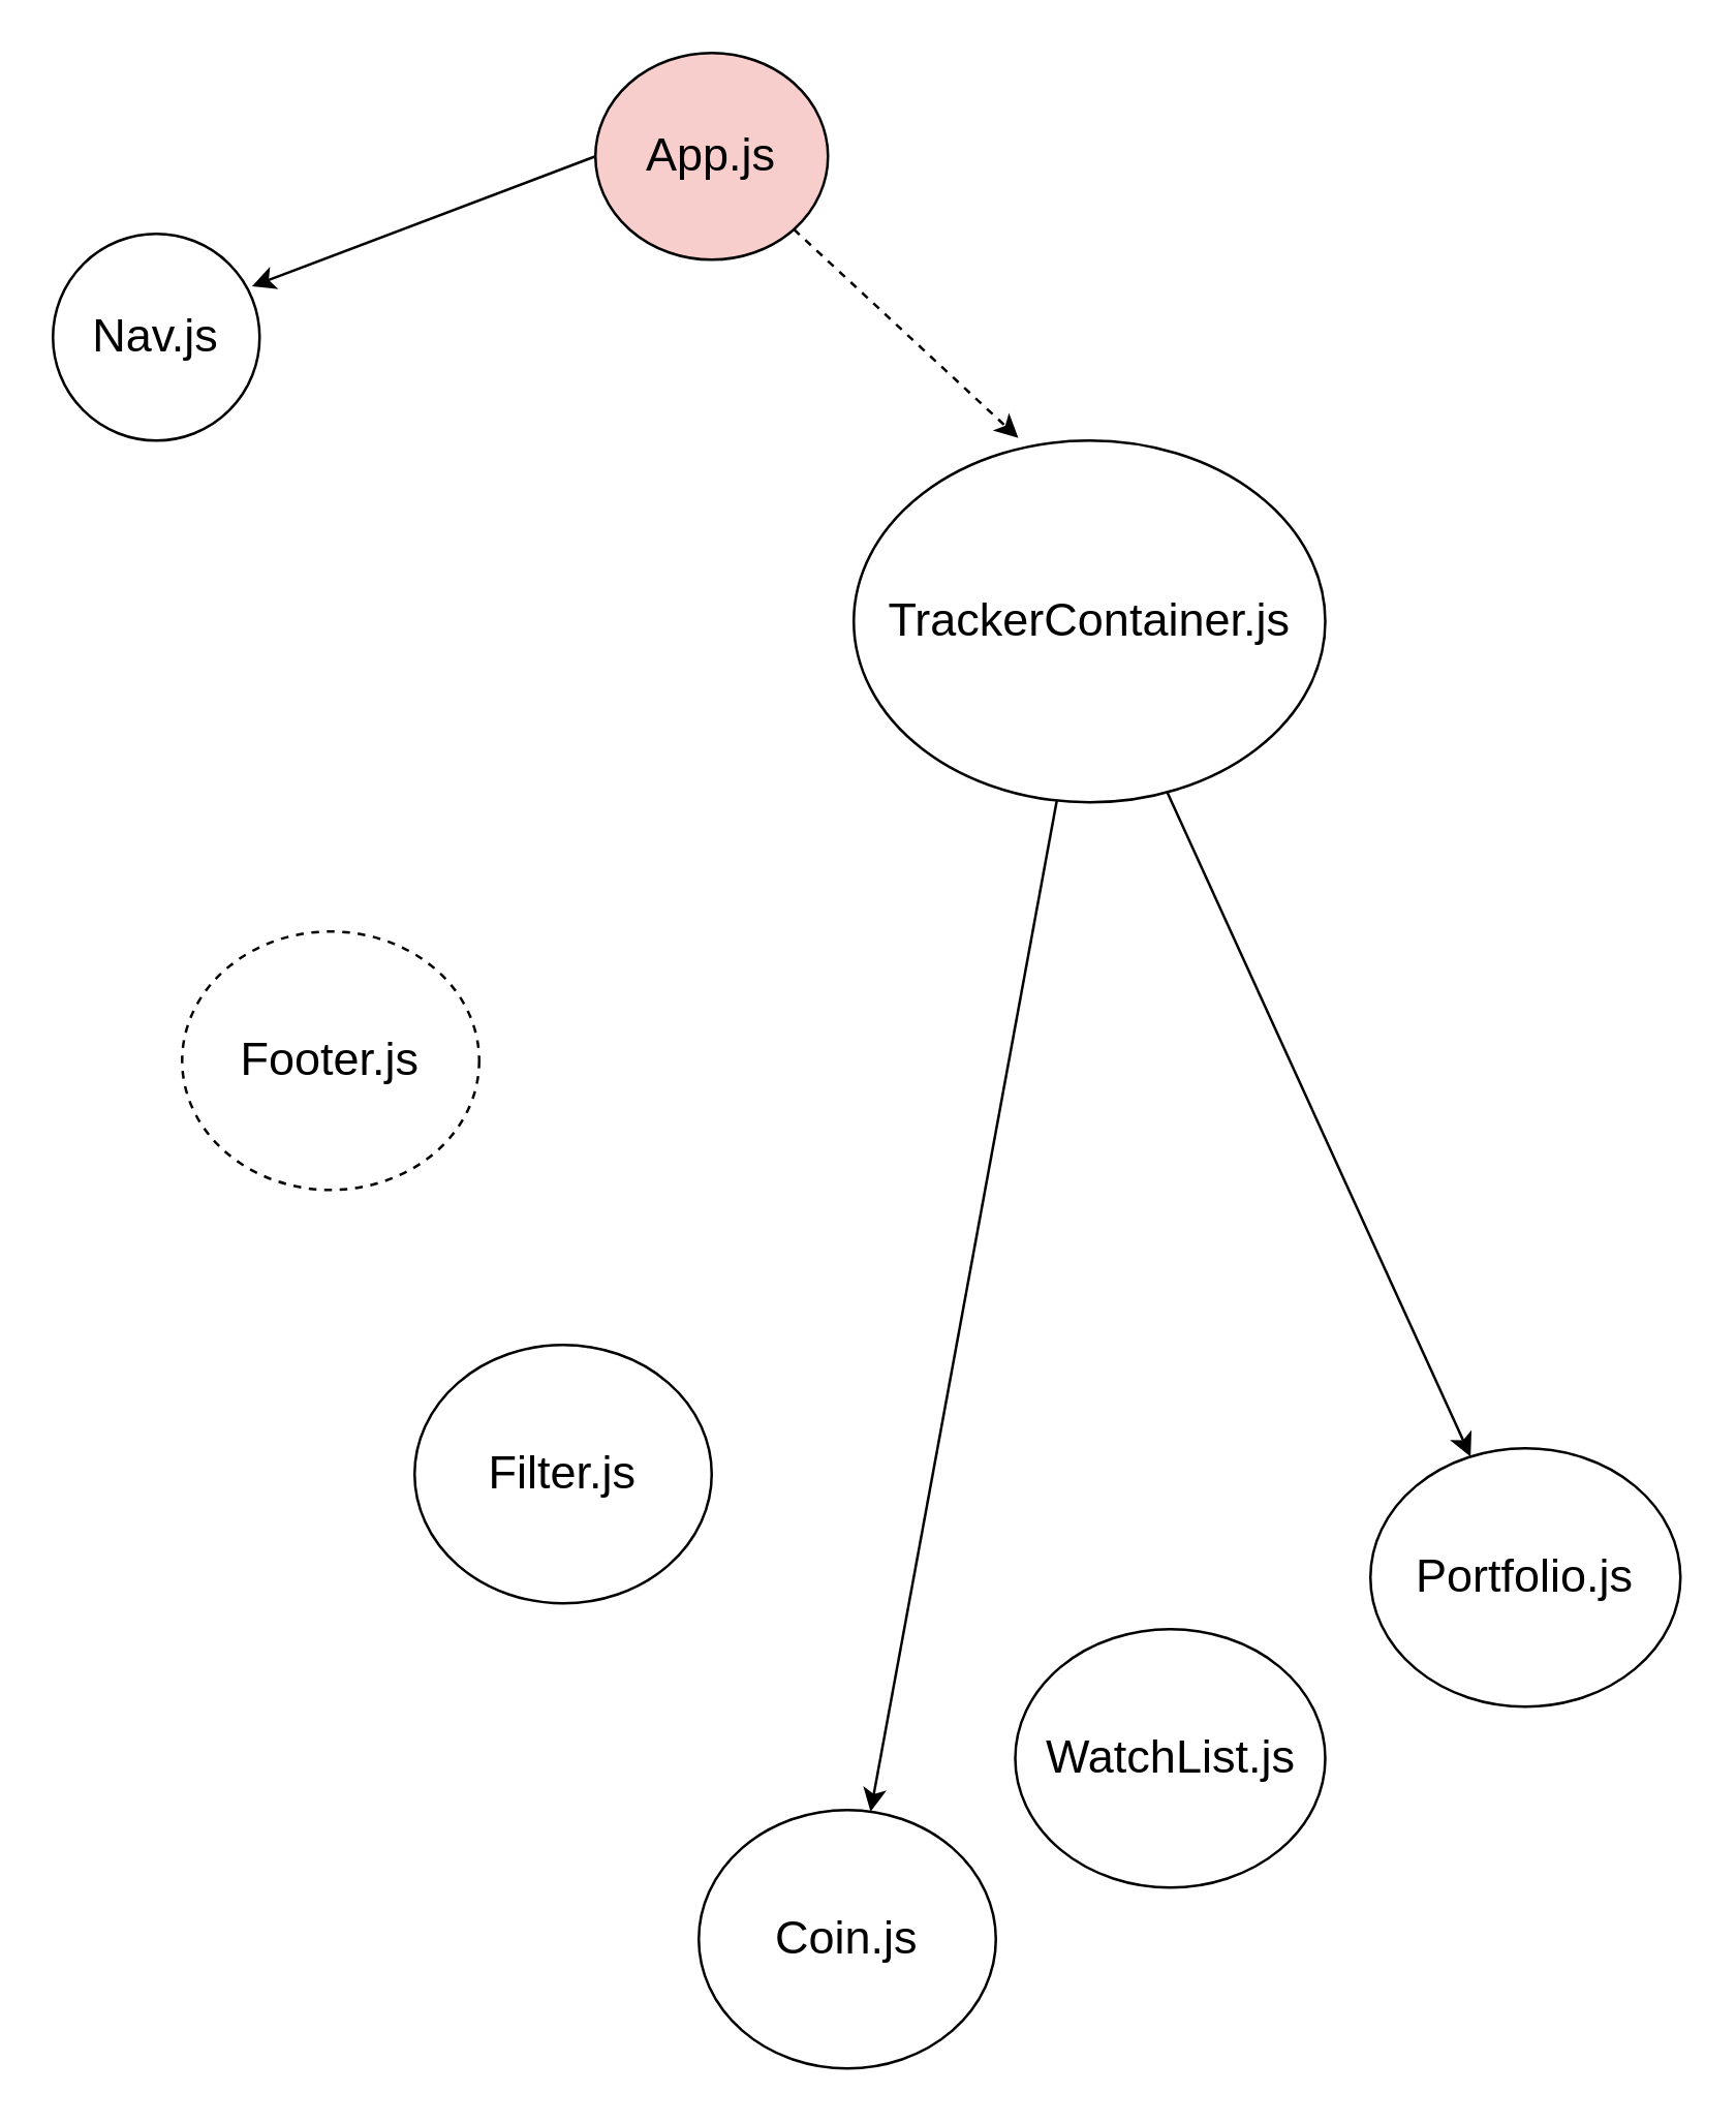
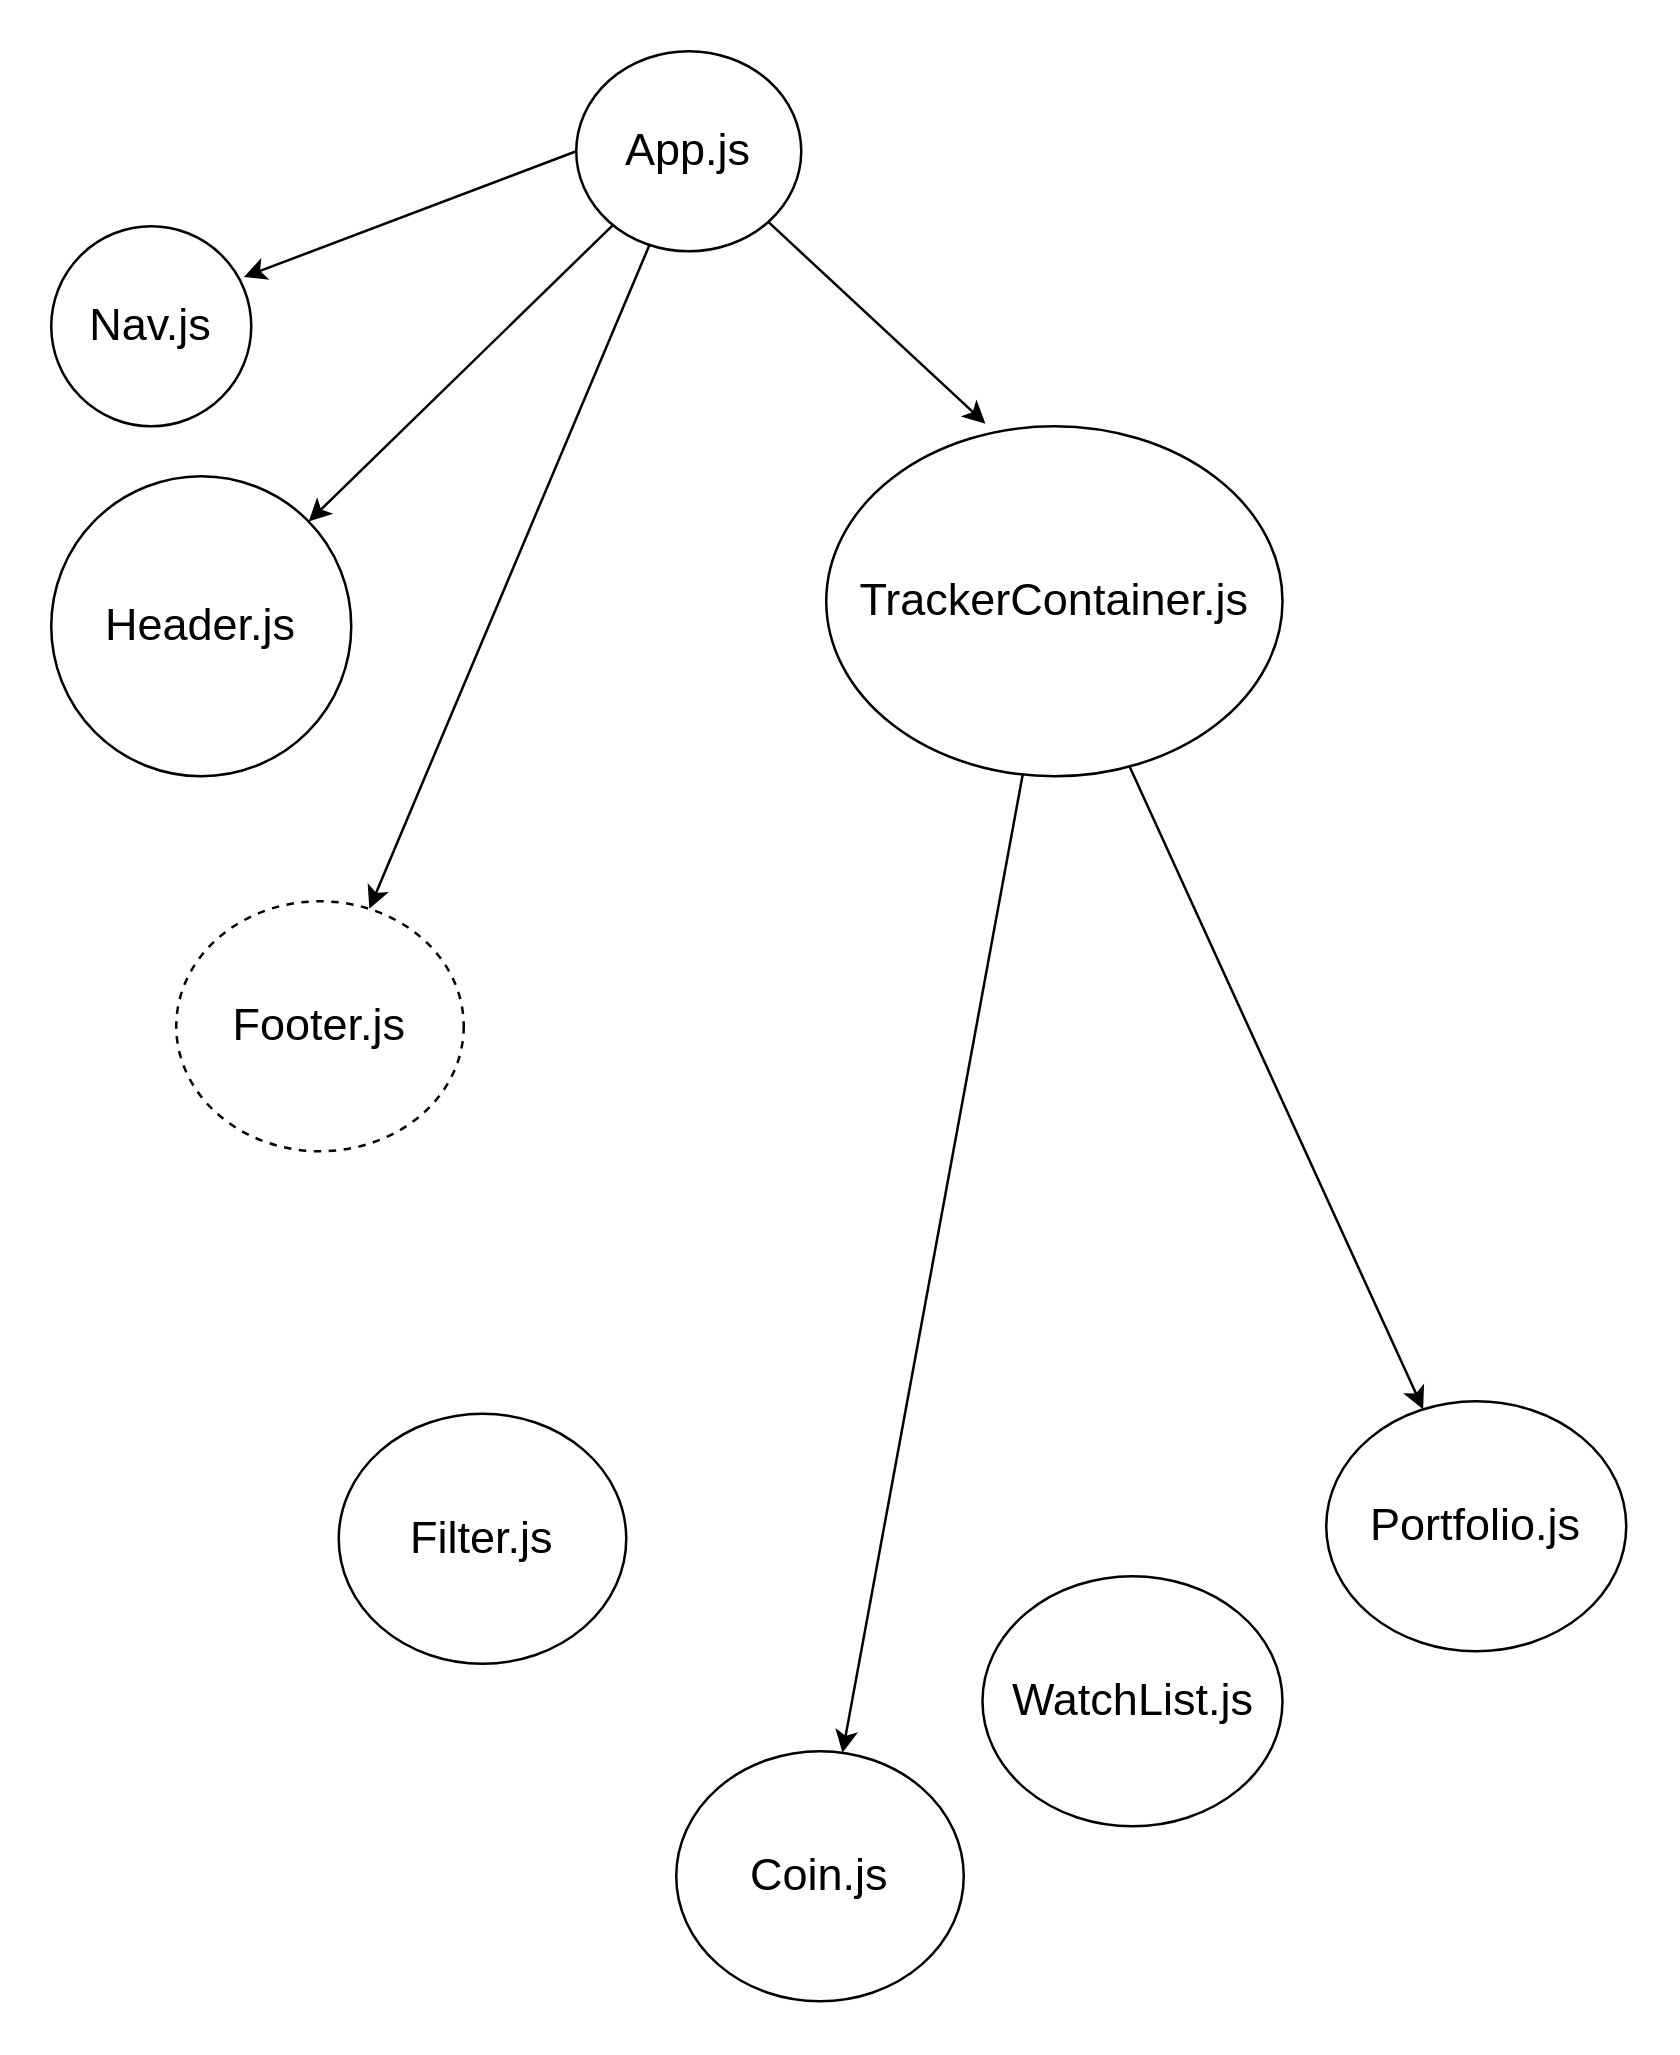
  <mxCell id="0" />
  <mxCell id="1" parent="0" />
- <mxCell id="4" value="&lt;font style=&quot;font-size: 18px&quot;&gt;App.js&lt;/font&gt;" style="ellipse;whiteSpace=wrap;html=1;fillColor=#f8cecc;" parent="1" vertex="1"><mxGeometry x="230" y="20" width="90" height="80" as="geometry" /></mxCell>
+ <mxCell id="2" value="" style="edgeStyle=none;html=1;" parent="1" source="4" target="5" edge="1"><mxGeometry relative="1" as="geometry" /></mxCell>
+ <mxCell id="3" value="" style="edgeStyle=none;html=1;" parent="1" source="4" target="13" edge="1"><mxGeometry relative="1" as="geometry" /></mxCell>
+ <mxCell id="4" value="&lt;font style=&quot;font-size: 18px&quot;&gt;App.js&lt;/font&gt;" style="ellipse;whiteSpace=wrap;html=1;" parent="1" vertex="1"><mxGeometry x="230" y="20" width="90" height="80" as="geometry" /></mxCell>
+ <mxCell id="5" value="&lt;font style=&quot;font-size: 18px&quot;&gt;Header.js&lt;/font&gt;" style="ellipse;whiteSpace=wrap;html=1;" parent="1" vertex="1"><mxGeometry x="20" y="190" width="120" height="120" as="geometry" /></mxCell>
  <mxCell id="6" value="" style="edgeStyle=none;html=1;" parent="1" source="8" target="12" edge="1"><mxGeometry relative="1" as="geometry" /></mxCell>
  <mxCell id="7" value="" style="edgeStyle=none;html=1;fontSize=18;" edge="1" parent="1" source="8" target="14"><mxGeometry relative="1" as="geometry" /></mxCell>
  <mxCell id="8" value="&lt;font style=&quot;font-size: 18px&quot;&gt;TrackerContainer.js&lt;/font&gt;" style="ellipse;whiteSpace=wrap;html=1;" parent="1" vertex="1"><mxGeometry x="330" y="170" width="182.5" height="140" as="geometry" /></mxCell>
  <mxCell id="9" value="&lt;font style=&quot;font-size: 18px&quot;&gt;WatchList.js&lt;/font&gt;" style="ellipse;whiteSpace=wrap;html=1;" parent="1" vertex="1"><mxGeometry x="392.5" y="630" width="120" height="100" as="geometry" /></mxCell>
  <mxCell id="10" value="&lt;font style=&quot;font-size: 18px&quot;&gt;Nav.js&lt;/font&gt;" style="ellipse;whiteSpace=wrap;html=1;" parent="1" vertex="1"><mxGeometry x="20" y="90" width="80" height="80" as="geometry" /></mxCell>
- <mxCell id="11" value="&lt;font style=&quot;font-size: 18px&quot;&gt;Filter.js&lt;/font&gt;" style="ellipse;whiteSpace=wrap;html=1;" parent="1" vertex="1"><mxGeometry x="160" y="520" width="115" height="100" as="geometry" /></mxCell>
+ <mxCell id="11" value="&lt;font style=&quot;font-size: 18px&quot;&gt;Filter.js&lt;/font&gt;" style="ellipse;whiteSpace=wrap;html=1;" parent="1" vertex="1"><mxGeometry x="135" y="565" width="115" height="100" as="geometry" /></mxCell>
  <mxCell id="12" value="&lt;font style=&quot;font-size: 18px&quot;&gt;Coin.js&lt;/font&gt;" style="ellipse;whiteSpace=wrap;html=1;" parent="1" vertex="1"><mxGeometry x="270" y="700" width="115" height="100" as="geometry" /></mxCell>
  <mxCell id="13" value="&lt;font style=&quot;font-size: 18px&quot;&gt;Footer.js&lt;/font&gt;" style="ellipse;whiteSpace=wrap;html=1;dashed=1;" parent="1" vertex="1"><mxGeometry x="70" y="360" width="115" height="100" as="geometry" /></mxCell>
  <mxCell id="14" value="&lt;font style=&quot;font-size: 18px&quot;&gt;Portfolio.js&lt;/font&gt;" style="ellipse;whiteSpace=wrap;html=1;" vertex="1" parent="1"><mxGeometry x="530" y="560" width="120" height="100" as="geometry" /></mxCell>
  <mxCell id="15" value="" style="edgeStyle=none;html=1;entryX=0.963;entryY=0.254;entryDx=0;entryDy=0;entryPerimeter=0;" edge="1" parent="1" target="10"><mxGeometry relative="1" as="geometry"><mxPoint x="230.005" y="59.997" as="sourcePoint" /><mxPoint x="106.946" y="219.384" as="targetPoint" /></mxGeometry></mxCell>
- <mxCell id="16" value="" style="edgeStyle=none;html=1;exitX=1;exitY=1;exitDx=0;exitDy=0;entryX=0.349;entryY=-0.007;entryDx=0;entryDy=0;entryPerimeter=0;dashed=1;" edge="1" parent="1" source="4" target="8"><mxGeometry relative="1" as="geometry"><mxPoint x="269.565" y="112.997" as="sourcePoint" /><mxPoint x="146.506" y="272.384" as="targetPoint" /></mxGeometry></mxCell>
+ <mxCell id="16" value="" style="edgeStyle=none;html=1;exitX=1;exitY=1;exitDx=0;exitDy=0;entryX=0.349;entryY=-0.007;entryDx=0;entryDy=0;entryPerimeter=0;" edge="1" parent="1" source="4" target="8"><mxGeometry relative="1" as="geometry"><mxPoint x="269.565" y="112.997" as="sourcePoint" /><mxPoint x="146.506" y="272.384" as="targetPoint" /></mxGeometry></mxCell>
